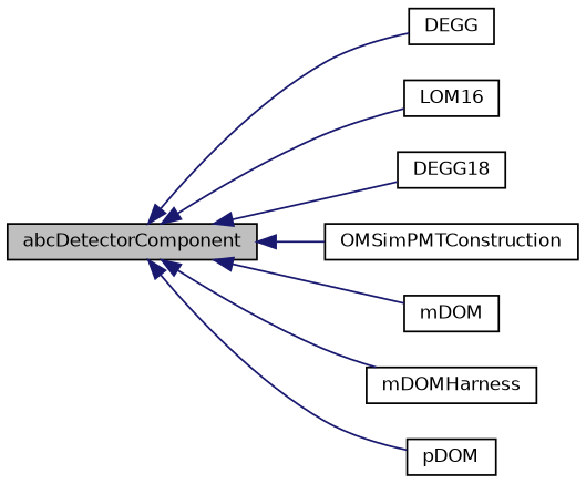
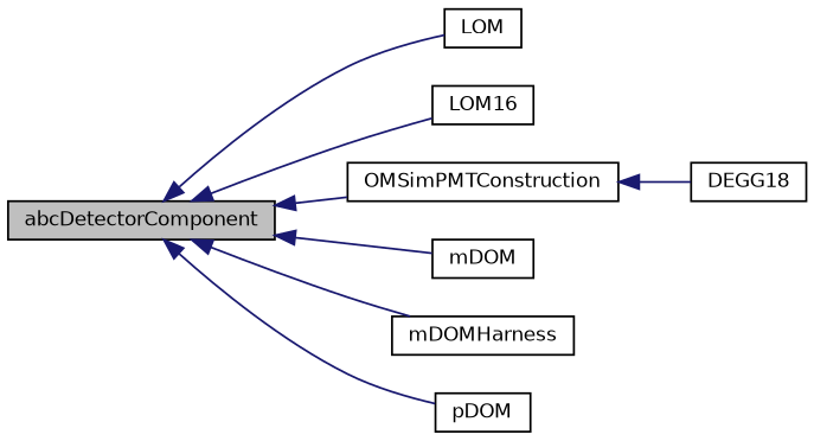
  digraph {
    rankdir=LR
    node [color=black fillcolor=white fontname=Helvetica fontsize=10 shape=record style=filled]
    edge [color=midnightblue dir=back fontname=Helvetica fontsize=10 labelfontname=Helvetica labelfontsize=10 style=solid]
    n1 [fillcolor=grey75 fontcolor=black height=0.2 label=abcDetectorComponent width=0.4]
-   n2 [height=0.2 label=DEGG width=0.4]
+   n2 [height=0.2 label=LOM width=0.4]
    n3 [height=0.2 label=LOM16 width=0.4]
    n4 [height=0.2 label=DEGG18 width=0.4]
    n5 [height=0.2 label=OMSimPMTConstruction width=0.4]
    n6 [height=0.2 label=mDOM width=0.4]
    n7 [height=0.2 label=mDOMHarness width=0.4]
    n8 [height=0.2 label=pDOM width=0.4]
    n1 -> n2
    n1 -> n3
-   n1 -> n4
+   n5 -> n4
    n1 -> n5
    n1 -> n6
    n1 -> n7
    n1 -> n8
  }
